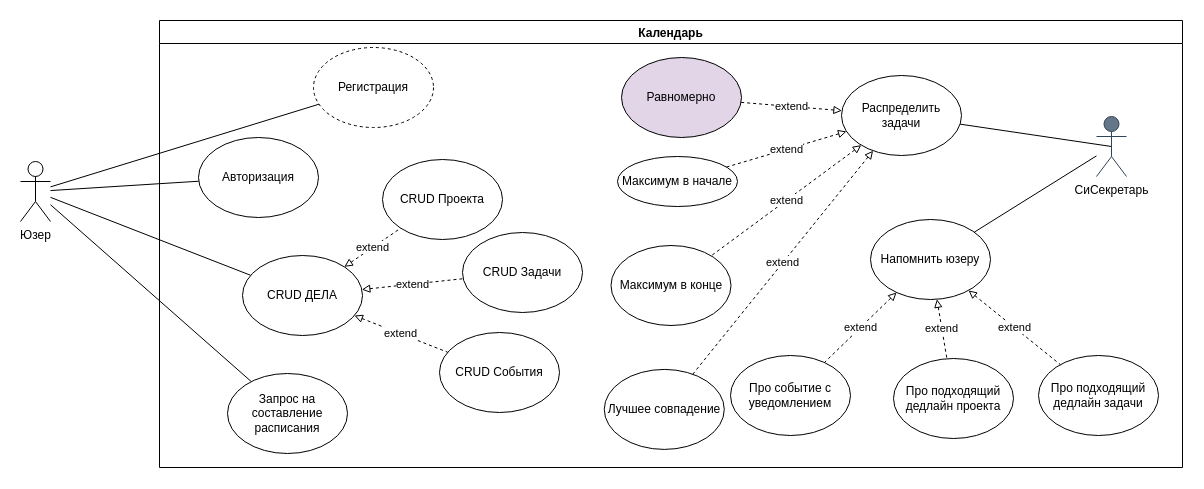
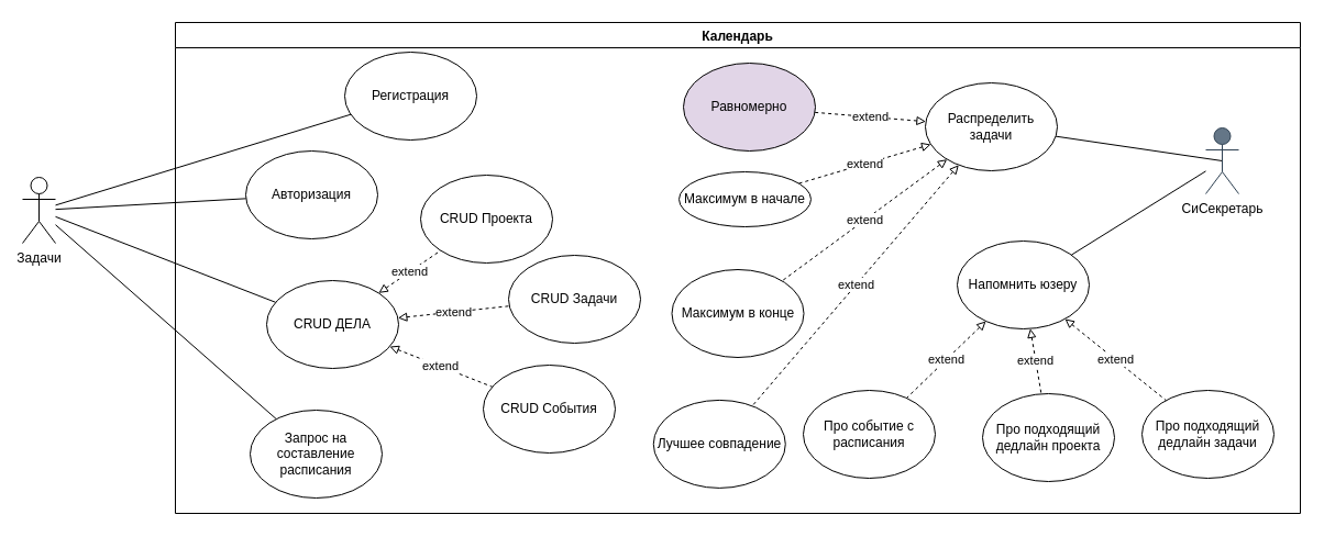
  <mxCell id="0" />
  <mxCell id="1" parent="0" />
  <mxCell id="2" style="rounded=0;orthogonalLoop=1;jettySize=auto;html=1;fontColor=#000000;endArrow=none;endFill=0;" parent="1" source="4" target="11" edge="1"><mxGeometry relative="1" as="geometry" /></mxCell>
  <mxCell id="3" style="edgeStyle=none;rounded=0;orthogonalLoop=1;jettySize=auto;html=1;fontColor=#000000;endArrow=none;endFill=0;" parent="1" source="4" target="28" edge="1"><mxGeometry relative="1" as="geometry" /></mxCell>
- <mxCell id="4" value="Юзер" style="shape=umlActor;verticalLabelPosition=bottom;verticalAlign=top;html=1;outlineConnect=0;" parent="1" vertex="1"><mxGeometry x="20" y="161" width="30" height="60" as="geometry" /></mxCell>
+ <mxCell id="4" value="Задачи" style="shape=umlActor;verticalLabelPosition=bottom;verticalAlign=top;html=1;outlineConnect=0;" parent="1" vertex="1"><mxGeometry x="20" y="161" width="30" height="60" as="geometry" /></mxCell>
  <mxCell id="5" value="Календарь" style="swimlane;fontColor=#000000;" parent="1" vertex="1"><mxGeometry x="159" y="20" width="1023" height="447" as="geometry" /></mxCell>
  <mxCell id="6" style="edgeStyle=none;rounded=0;orthogonalLoop=1;jettySize=auto;html=1;exitX=0.5;exitY=0.5;exitDx=0;exitDy=0;exitPerimeter=0;fontColor=#000000;startArrow=none;startFill=0;endArrow=none;endFill=0;" parent="5" source="7" target="15" edge="1"><mxGeometry relative="1" as="geometry" /></mxCell>
  <mxCell id="7" value="СиСекретарь" style="shape=umlActor;verticalLabelPosition=bottom;verticalAlign=top;html=1;outlineConnect=0;fillColor=#647687;strokeColor=#314354;fontColor=#000000;" parent="5" vertex="1"><mxGeometry x="937" y="96" width="30" height="60" as="geometry" /></mxCell>
  <mxCell id="8" value="CRUD События" style="ellipse;whiteSpace=wrap;html=1;" parent="5" vertex="1"><mxGeometry x="280" y="312" width="120" height="80" as="geometry" /></mxCell>
  <mxCell id="9" value="&lt;div&gt;CRUD Задачи&lt;/div&gt;" style="ellipse;whiteSpace=wrap;html=1;" parent="5" vertex="1"><mxGeometry x="303" y="212" width="120" height="80" as="geometry" /></mxCell>
  <mxCell id="10" value="extend" style="rounded=0;orthogonalLoop=1;jettySize=auto;html=1;fontColor=#000000;endArrow=none;endFill=0;startArrow=block;startFill=0;dashed=1;" parent="5" source="11" target="9" edge="1"><mxGeometry relative="1" as="geometry" /></mxCell>
  <mxCell id="11" value="CRUD ДЕЛА" style="ellipse;whiteSpace=wrap;html=1;" parent="5" vertex="1"><mxGeometry x="83" y="235" width="120" height="80" as="geometry" /></mxCell>
  <mxCell id="12" value="Равномерно" style="ellipse;whiteSpace=wrap;html=1;fillColor=#e1d5e7;" parent="5" vertex="1"><mxGeometry x="462" y="37" width="120" height="80" as="geometry" /></mxCell>
  <mxCell id="13" value="&lt;div&gt;Максимум в начале&lt;/div&gt;&lt;div&gt;&lt;span&gt;&lt;span&gt;&lt;/span&gt;&lt;/span&gt;&lt;/div&gt;" style="ellipse;whiteSpace=wrap;html=1;" parent="5" vertex="1"><mxGeometry x="458" y="136" width="120" height="50" as="geometry" /></mxCell>
  <mxCell id="14" value="extend" style="rounded=0;orthogonalLoop=1;jettySize=auto;html=1;fontColor=#000000;endArrow=none;endFill=0;startArrow=block;startFill=0;dashed=1;" parent="5" source="15" target="13" edge="1"><mxGeometry relative="1" as="geometry" /></mxCell>
  <mxCell id="15" value="&lt;div&gt;Распределить задачи&lt;/div&gt;" style="ellipse;whiteSpace=wrap;html=1;" parent="5" vertex="1"><mxGeometry x="682" y="55" width="120" height="80" as="geometry" /></mxCell>
  <mxCell id="16" value="Максимум в конце" style="ellipse;whiteSpace=wrap;html=1;" parent="5" vertex="1"><mxGeometry x="451.5" y="225" width="120" height="80" as="geometry" /></mxCell>
  <mxCell id="17" value="extend" style="rounded=0;orthogonalLoop=1;jettySize=auto;html=1;fontColor=#000000;endArrow=none;endFill=0;startArrow=block;startFill=0;dashed=1;" parent="5" source="15" target="16" edge="1"><mxGeometry relative="1" as="geometry"><mxPoint x="884.965" y="260.5" as="sourcePoint" /></mxGeometry></mxCell>
- <mxCell id="18" value="&lt;div&gt;Авторизация&lt;/div&gt;" style="ellipse;whiteSpace=wrap;html=1;" parent="5" vertex="1"><mxGeometry x="39" y="117" width="120" height="80" as="geometry" /></mxCell>
+ <mxCell id="18" value="&lt;div&gt;Авторизация&lt;/div&gt;" style="ellipse;whiteSpace=wrap;html=1;" parent="5" vertex="1"><mxGeometry x="64" y="117" width="120" height="80" as="geometry" /></mxCell>
  <mxCell id="19" value="extend" style="rounded=0;orthogonalLoop=1;jettySize=auto;html=1;fontColor=#000000;endArrow=none;endFill=0;startArrow=block;startFill=0;dashed=1;" parent="5" source="15" target="12" edge="1"><mxGeometry relative="1" as="geometry"><mxPoint x="710.334" y="203.389" as="sourcePoint" /><mxPoint x="625.497" y="232.389" as="targetPoint" /></mxGeometry></mxCell>
  <mxCell id="20" value="extend" style="rounded=0;orthogonalLoop=1;jettySize=auto;html=1;fontColor=#000000;endArrow=none;endFill=0;startArrow=block;startFill=0;dashed=1;" parent="5" source="11" target="8" edge="1"><mxGeometry relative="1" as="geometry"><mxPoint x="386.004" y="310.999" as="sourcePoint" /><mxPoint x="301.167" y="339.999" as="targetPoint" /></mxGeometry></mxCell>
  <mxCell id="21" value="Напомнить юзеру" style="ellipse;whiteSpace=wrap;html=1;" parent="5" vertex="1"><mxGeometry x="711" y="199" width="120" height="80" as="geometry" /></mxCell>
  <mxCell id="22" style="edgeStyle=none;rounded=0;orthogonalLoop=1;jettySize=auto;html=1;fontColor=#000000;startArrow=none;startFill=0;endArrow=none;endFill=0;" parent="5" source="7" target="21" edge="1"><mxGeometry relative="1" as="geometry"><mxPoint x="887" y="115.5" as="sourcePoint" /><mxPoint x="809.634" y="159.53" as="targetPoint" /></mxGeometry></mxCell>
- <mxCell id="23" value="Про событие с уведомлением" style="ellipse;whiteSpace=wrap;html=1;" parent="5" vertex="1"><mxGeometry x="571" y="335" width="120" height="80" as="geometry" /></mxCell>
+ <mxCell id="23" value="Про событие с расписания" style="ellipse;whiteSpace=wrap;html=1;" parent="5" vertex="1"><mxGeometry x="571" y="335" width="120" height="80" as="geometry" /></mxCell>
  <mxCell id="24" value="extend" style="rounded=0;orthogonalLoop=1;jettySize=auto;html=1;fontColor=#000000;endArrow=none;endFill=0;startArrow=block;startFill=0;dashed=1;" parent="5" source="21" target="23" edge="1"><mxGeometry relative="1" as="geometry"><mxPoint x="832.474" y="246.499" as="sourcePoint" /></mxGeometry></mxCell>
  <mxCell id="25" value="Про подходящий дедлайн задачи" style="ellipse;whiteSpace=wrap;html=1;" parent="5" vertex="1"><mxGeometry x="879" y="335" width="120" height="80" as="geometry" /></mxCell>
  <mxCell id="26" value="extend" style="rounded=0;orthogonalLoop=1;jettySize=auto;html=1;fontColor=#000000;endArrow=none;endFill=0;startArrow=block;startFill=0;dashed=1;" parent="5" source="21" target="25" edge="1"><mxGeometry relative="1" as="geometry"><mxPoint x="854.997" y="262.8" as="sourcePoint" /></mxGeometry></mxCell>
- <mxCell id="27" value="Регистрация" style="ellipse;whiteSpace=wrap;html=1;dashed=1;" parent="5" vertex="1"><mxGeometry x="154" y="27" width="120" height="80" as="geometry" /></mxCell>
+ <mxCell id="27" value="Регистрация" style="ellipse;whiteSpace=wrap;html=1;" parent="5" vertex="1"><mxGeometry x="154" y="27" width="120" height="80" as="geometry" /></mxCell>
  <mxCell id="28" value="Запрос на составление расписания" style="ellipse;whiteSpace=wrap;html=1;" parent="5" vertex="1"><mxGeometry x="68" y="353" width="120" height="80" as="geometry" /></mxCell>
  <mxCell id="29" value="Про подходящий дедлайн проекта" style="ellipse;whiteSpace=wrap;html=1;" parent="5" vertex="1"><mxGeometry x="734" y="338" width="120" height="80" as="geometry" /></mxCell>
  <mxCell id="30" value="extend" style="rounded=0;orthogonalLoop=1;jettySize=auto;html=1;fontColor=#000000;endArrow=none;endFill=0;startArrow=block;startFill=0;dashed=1;" parent="5" source="21" target="29" edge="1"><mxGeometry relative="1" as="geometry"><mxPoint x="792.004" y="231.063" as="sourcePoint" /><mxPoint x="850.093" y="270.874" as="targetPoint" /></mxGeometry></mxCell>
  <mxCell id="31" value="CRUD Проекта" style="ellipse;whiteSpace=wrap;html=1;" parent="5" vertex="1"><mxGeometry x="223" y="139" width="120" height="80" as="geometry" /></mxCell>
  <mxCell id="32" value="extend" style="rounded=0;orthogonalLoop=1;jettySize=auto;html=1;fontColor=#000000;endArrow=none;endFill=0;startArrow=block;startFill=0;dashed=1;" parent="5" source="11" target="31" edge="1"><mxGeometry relative="1" as="geometry"><mxPoint x="233.0" y="157" as="sourcePoint" /><mxPoint x="359" y="157" as="targetPoint" /></mxGeometry></mxCell>
- <mxCell id="33" value="Лучшее совпадение" style="ellipse;whiteSpace=wrap;html=1;" vertex="1" parent="5"><mxGeometry x="444.78" y="348.92" width="120" height="80" as="geometry" /></mxCell>
+ <mxCell id="33" value="Лучшее совпадение" style="ellipse;whiteSpace=wrap;html=1;" vertex="1" parent="5"><mxGeometry x="434.78" y="343.92" width="120" height="80" as="geometry" /></mxCell>
  <mxCell id="34" value="extend" style="rounded=0;orthogonalLoop=1;jettySize=auto;html=1;fontColor=#000000;endArrow=none;endFill=0;startArrow=block;startFill=0;dashed=1;" edge="1" parent="5" target="33" source="15"><mxGeometry relative="1" as="geometry"><mxPoint x="691.002" y="234.996" as="sourcePoint" /></mxGeometry></mxCell>
  <mxCell id="35" style="edgeStyle=orthogonalEdgeStyle;rounded=0;orthogonalLoop=1;jettySize=auto;html=1;exitX=0.5;exitY=1;exitDx=0;exitDy=0;" edge="1" parent="5" source="16" target="16"><mxGeometry relative="1" as="geometry" /></mxCell>
  <mxCell id="36" style="edgeStyle=none;rounded=0;orthogonalLoop=1;jettySize=auto;html=1;fontColor=#000000;startArrow=none;startFill=0;endArrow=none;endFill=0;" parent="1" source="18" target="4" edge="1"><mxGeometry relative="1" as="geometry" /></mxCell>
  <mxCell id="37" style="edgeStyle=none;rounded=0;orthogonalLoop=1;jettySize=auto;html=1;fontColor=#000000;startArrow=none;startFill=0;endArrow=none;endFill=0;" parent="1" source="27" target="4" edge="1"><mxGeometry relative="1" as="geometry" /></mxCell>
